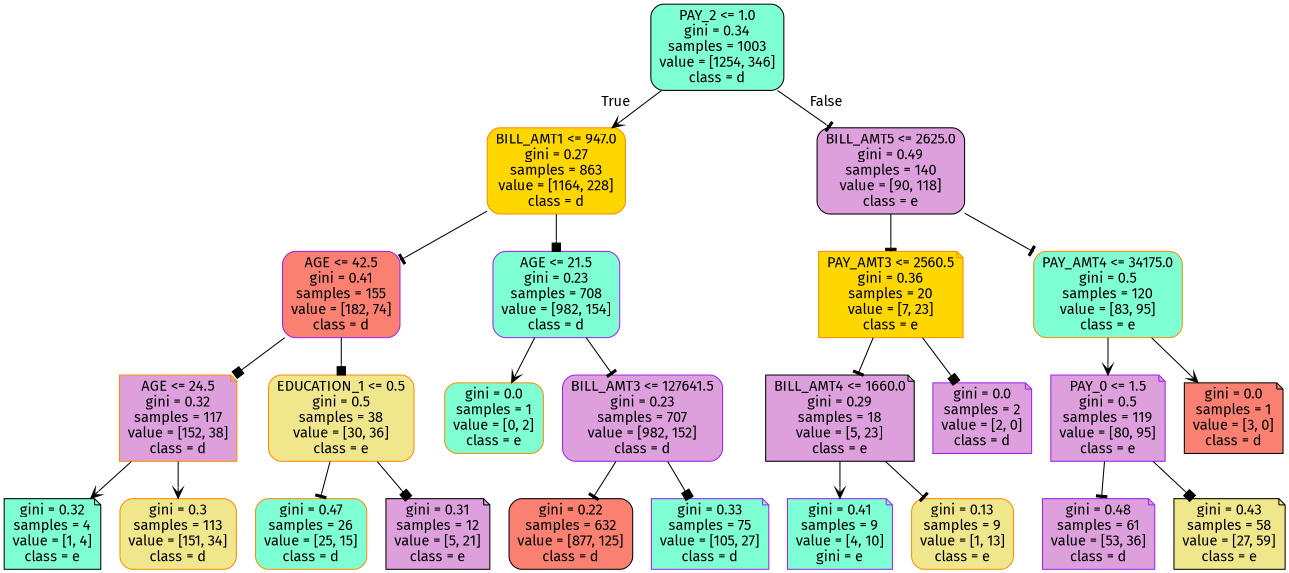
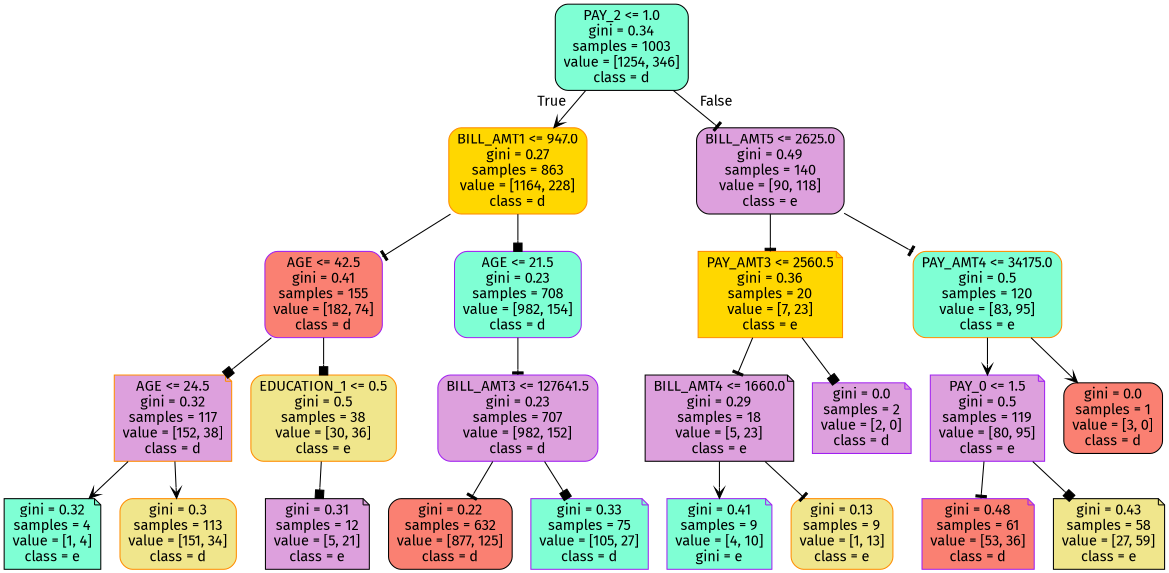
  digraph {
    fontname="Fira Sans"
    node [color=darkorange fillcolor=aquamarine fontname="Fira Sans" shape=box style="filled, rounded"]
    edge [arrowhead=tee fontname="Fira Sans"]
    n1 [color=black label="PAY_2 <= 1.0\ngini = 0.34\nsamples = 1003\nvalue = [1254, 346]\nclass = d"]
    n2 [fillcolor=gold label="BILL_AMT1 <= 947.0\ngini = 0.27\nsamples = 863\nvalue = [1164, 228]\nclass = d"]
    n3 [color=black fillcolor=plum label="BILL_AMT5 <= 2625.0\ngini = 0.49\nsamples = 140\nvalue = [90, 118]\nclass = e"]
    n4 [color=purple fillcolor=salmon label="AGE <= 42.5\ngini = 0.41\nsamples = 155\nvalue = [182, 74]\nclass = d"]
    n5 [color=purple label="AGE <= 21.5\ngini = 0.23\nsamples = 708\nvalue = [982, 154]\nclass = d"]
    n6 [fillcolor=gold label="PAY_AMT3 <= 2560.5\ngini = 0.36\nsamples = 20\nvalue = [7, 23]\nclass = e" shape=note]
    n7 [label="PAY_AMT4 <= 34175.0\ngini = 0.5\nsamples = 120\nvalue = [83, 95]\nclass = e"]
    n8 [fillcolor=plum label="AGE <= 24.5\ngini = 0.32\nsamples = 117\nvalue = [152, 38]\nclass = d" shape=note]
    n9 [fillcolor=khaki label="EDUCATION_1 <= 0.5\ngini = 0.5\nsamples = 38\nvalue = [30, 36]\nclass = e"]
-   n10 [label="gini = 0.0\nsamples = 1\nvalue = [0, 2]\nclass = e"]
    n11 [color=purple fillcolor=plum label="BILL_AMT3 <= 127641.5\ngini = 0.23\nsamples = 707\nvalue = [982, 152]\nclass = d"]
    n12 [color=black label="gini = 0.32\nsamples = 4\nvalue = [1, 4]\nclass = e" shape=note]
    n13 [fillcolor=khaki label="gini = 0.3\nsamples = 113\nvalue = [151, 34]\nclass = d"]
-   n14 [label="gini = 0.47\nsamples = 26\nvalue = [25, 15]\nclass = d"]
    n15 [color=black fillcolor=plum label="gini = 0.31\nsamples = 12\nvalue = [5, 21]\nclass = e" shape=note]
    n16 [color=black fillcolor=salmon label="gini = 0.22\nsamples = 632\nvalue = [877, 125]\nclass = d"]
    n17 [color=purple label="gini = 0.33\nsamples = 75\nvalue = [105, 27]\nclass = d" shape=note]
    n18 [color=black fillcolor=plum label="BILL_AMT4 <= 1660.0\ngini = 0.29\nsamples = 18\nvalue = [5, 23]\nclass = e" shape=note]
    n19 [color=purple fillcolor=plum label="gini = 0.0\nsamples = 2\nvalue = [2, 0]\nclass = d" shape=note]
    n20 [color=purple fillcolor=plum label="PAY_0 <= 1.5\ngini = 0.5\nsamples = 119\nvalue = [80, 95]\nclass = e" shape=note]
-   n21 [color=black fillcolor=salmon label="gini = 0.0\nsamples = 1\nvalue = [3, 0]\nclass = d" shape=note]
+   n21 [color=black fillcolor=salmon label="gini = 0.0\nsamples = 1\nvalue = [3, 0]\nclass = d"]
    n22 [color=purple label="gini = 0.41\nsamples = 9\nvalue = [4, 10]\ngini = e" shape=note]
    n23 [fillcolor=khaki label="gini = 0.13\nsamples = 9\nvalue = [1, 13]\nclass = e"]
-   n24 [color=purple fillcolor=plum label="gini = 0.48\nsamples = 61\nvalue = [53, 36]\nclass = d" shape=note]
+   n24 [color=purple fillcolor=salmon label="gini = 0.48\nsamples = 61\nvalue = [53, 36]\nclass = d" shape=note]
    n25 [color=black fillcolor=khaki label="gini = 0.43\nsamples = 58\nvalue = [27, 59]\nclass = e" shape=note]
    n1 -> n2 [arrowhead=vee headlabel=True labelangle=45 labeldistance=2.5]
    n1 -> n3 [headlabel=False labelangle=-45 labeldistance=2.5]
    n2 -> n4
    n2 -> n5 [arrowhead=box]
    n3 -> n6
    n3 -> n7
    n4 -> n8 [arrowhead=box]
    n4 -> n9 [arrowhead=box]
-   n5 -> n10 [arrowhead=vee]
    n5 -> n11
    n6 -> n18
    n6 -> n19 [arrowhead=box]
    n7 -> n20 [arrowhead=vee]
    n7 -> n21 [arrowhead=vee]
    n8 -> n12 [arrowhead=vee]
    n8 -> n13 [arrowhead=vee]
-   n9 -> n14
    n9 -> n15 [arrowhead=box]
    n11 -> n16
    n11 -> n17 [arrowhead=box]
    n18 -> n22 [arrowhead=vee]
    n18 -> n23
    n20 -> n24
    n20 -> n25 [arrowhead=box]
  }
